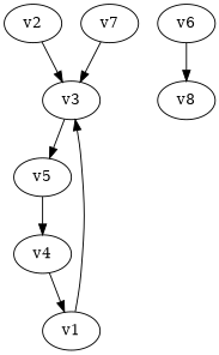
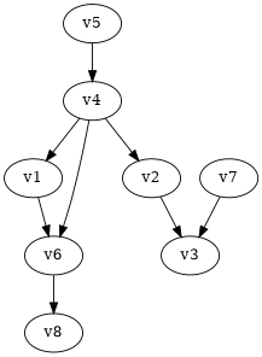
  digraph {
    multiplicity_factor=1
    overall_factor=1
    node [int_id=V_3_SCALAR_111]
    edge [pdg=1001]
    v3 [int_id=V_4_SCALAR_0111]
    v5
    v1 [int_id=""]
    v4 [int_id=V_4_SCALAR_0111]
    v2 [int_id=""]
    v6
    v8
    v7
-   v3 -> v5
    v5 -> v4
-   v1 -> v3 [mom=p1 pdg=1000]
+   v1 -> v6 [mom=p1 pdg=1000]
    v4 -> v1
+   v4 -> v2 [mom=p2 pdg=1000]
+   v4 -> v6 [lmb_index=0]
    v2 -> v3
    v6 -> v8 [lmb_index=2]
    v7 -> v3
  }
